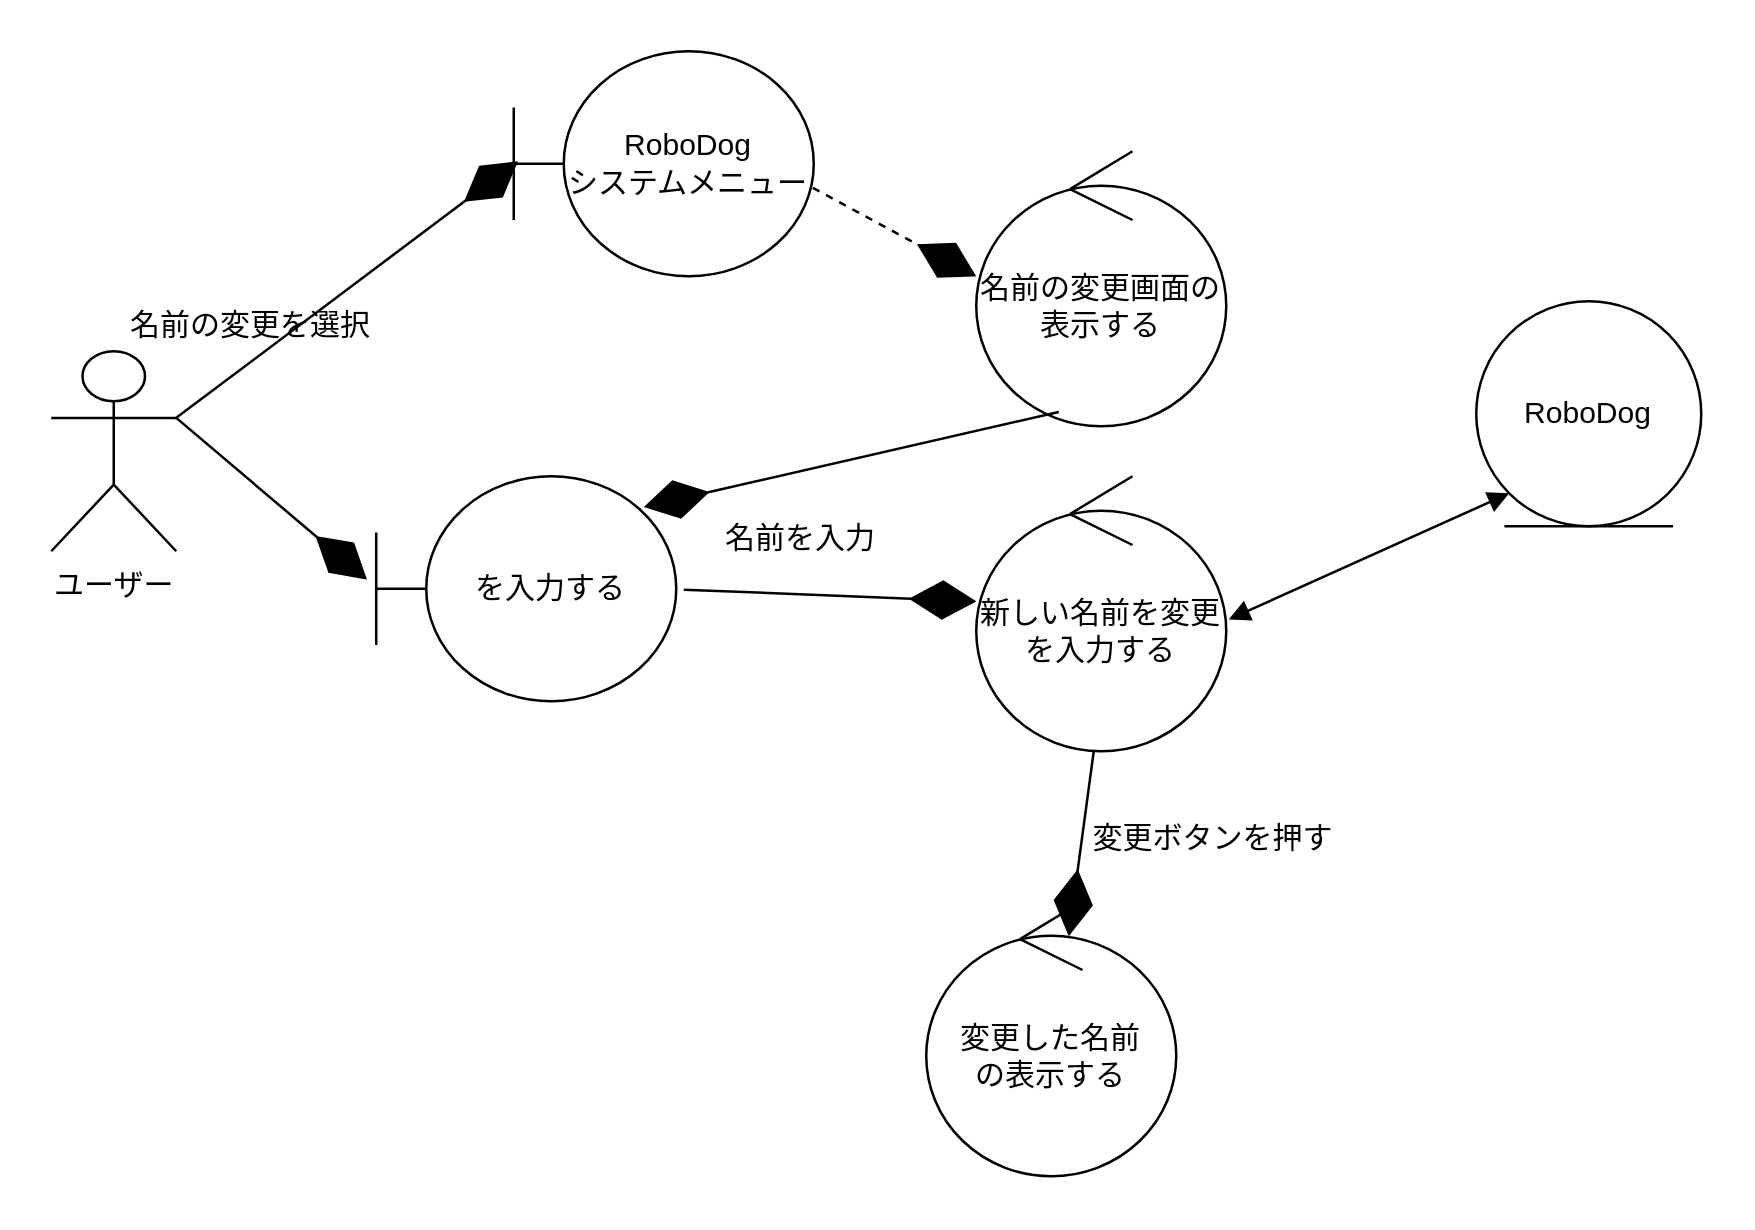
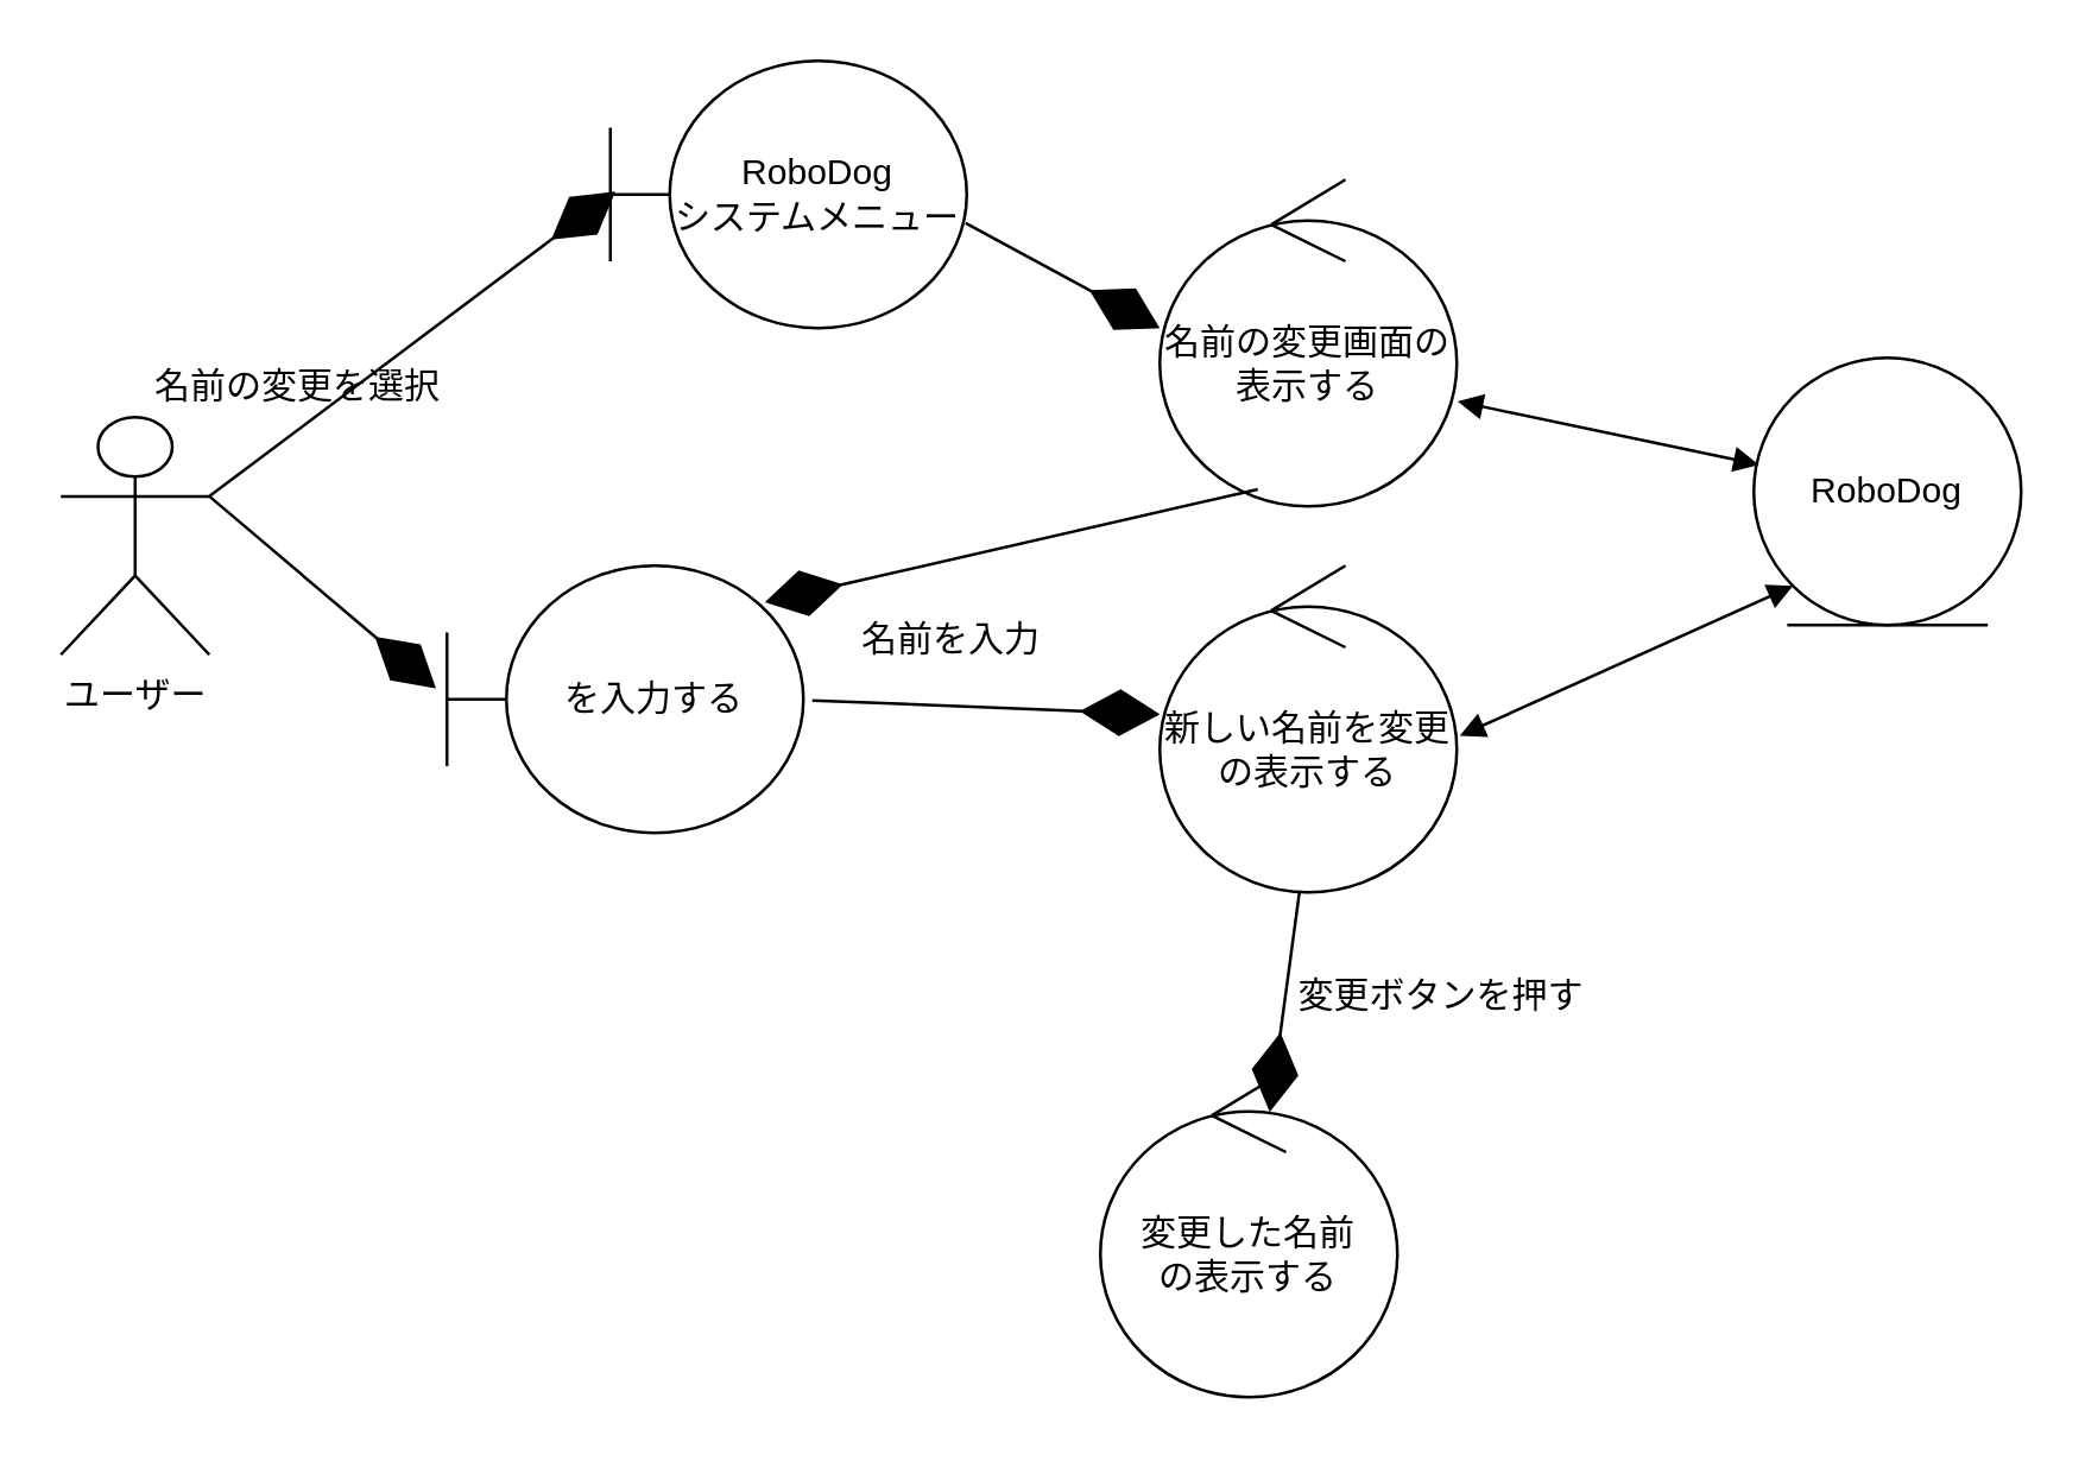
  <mxCell id="0" />
  <mxCell id="1" parent="0" />
  <mxCell id="2" value="ユーザー" style="shape=umlActor;verticalLabelPosition=bottom;verticalAlign=top;html=1;outlineConnect=0;" parent="1" vertex="1"><mxGeometry x="20" y="140" width="50" height="80" as="geometry" /></mxCell>
  <mxCell id="3" value="RoboDog&lt;div&gt;システムメニュー&lt;/div&gt;" style="shape=umlBoundary;whiteSpace=wrap;html=1;fillColor=light-dark(#FFFFFF,#006600);" parent="1" vertex="1"><mxGeometry x="205" y="20" width="120" height="90" as="geometry" /></mxCell>
  <mxCell id="4" value="を入力する" style="shape=umlBoundary;whiteSpace=wrap;html=1;fillColor=light-dark(#FFFFFF,#006600);" parent="1" vertex="1"><mxGeometry x="150" y="190" width="120" height="90" as="geometry" /></mxCell>
- <mxCell id="5" value="新しい名前を変更&lt;div&gt;を入力する&lt;/div&gt;" style="ellipse;shape=umlControl;whiteSpace=wrap;html=1;fillColor=light-dark(#FFFFFF,#660000);" parent="1" vertex="1"><mxGeometry x="390" y="190" width="100" height="110" as="geometry" /></mxCell>
+ <mxCell id="5" value="新しい名前を変更&lt;div&gt;の表示する&lt;/div&gt;" style="ellipse;shape=umlControl;whiteSpace=wrap;html=1;fillColor=light-dark(#FFFFFF,#660000);" parent="1" vertex="1"><mxGeometry x="390" y="190" width="100" height="110" as="geometry" /></mxCell>
  <mxCell id="6" value="名前の変更画面の&lt;div&gt;表示する&lt;/div&gt;" style="ellipse;shape=umlControl;whiteSpace=wrap;html=1;fillColor=light-dark(#FFFFFF,#660000);" parent="1" vertex="1"><mxGeometry x="390" y="60" width="100" height="110" as="geometry" /></mxCell>
  <mxCell id="7" value="変更した名前&lt;div&gt;の&lt;span style=&quot;background-color: transparent; color: light-dark(rgb(0, 0, 0), rgb(255, 255, 255));&quot;&gt;表示する&lt;/span&gt;&lt;/div&gt;" style="ellipse;shape=umlControl;whiteSpace=wrap;html=1;fillColor=light-dark(#FFFFFF,#990000);" parent="1" vertex="1"><mxGeometry x="370" y="360" width="100" height="110" as="geometry" /></mxCell>
  <mxCell id="8" value="RoboDog" style="ellipse;shape=umlEntity;whiteSpace=wrap;html=1;fillColor=light-dark(#FFFFFF,#000066);" parent="1" vertex="1"><mxGeometry x="590" y="120" width="90" height="90" as="geometry" /></mxCell>
  <mxCell id="9" value="" style="endArrow=diamondThin;endFill=1;endSize=24;html=1;rounded=0;exitX=1;exitY=0.333;exitDx=0;exitDy=0;exitPerimeter=0;entryX=-0.031;entryY=0.459;entryDx=0;entryDy=0;entryPerimeter=0;" parent="1" source="2" target="4" edge="1"><mxGeometry width="160" relative="1" as="geometry"><mxPoint x="260" y="240" as="sourcePoint" /><mxPoint x="420" y="240" as="targetPoint" /></mxGeometry></mxCell>
  <mxCell id="10" value="" style="endArrow=diamondThin;endFill=1;endSize=24;html=1;rounded=0;exitX=0.47;exitY=1;exitDx=0;exitDy=0;exitPerimeter=0;entryX=0.57;entryY=0.127;entryDx=0;entryDy=0;entryPerimeter=0;" parent="1" source="5" target="7" edge="1"><mxGeometry width="160" relative="1" as="geometry"><mxPoint x="320" y="190" as="sourcePoint" /><mxPoint x="480" y="190" as="targetPoint" /></mxGeometry></mxCell>
  <mxCell id="11" value="" style="endArrow=diamondThin;endFill=1;endSize=24;html=1;rounded=0;exitX=1.025;exitY=0.504;exitDx=0;exitDy=0;exitPerimeter=0;entryX=0;entryY=0.455;entryDx=0;entryDy=0;entryPerimeter=0;" parent="1" source="4" target="5" edge="1"><mxGeometry width="160" relative="1" as="geometry"><mxPoint x="320" y="190" as="sourcePoint" /><mxPoint x="480" y="190" as="targetPoint" /></mxGeometry></mxCell>
  <mxCell id="12" value="" style="endArrow=diamondThin;endFill=1;endSize=24;html=1;rounded=0;exitX=1;exitY=0.333;exitDx=0;exitDy=0;exitPerimeter=0;entryX=0.014;entryY=0.489;entryDx=0;entryDy=0;entryPerimeter=0;" parent="1" source="2" target="3" edge="1"><mxGeometry width="160" relative="1" as="geometry"><mxPoint x="320" y="190" as="sourcePoint" /><mxPoint x="480" y="190" as="targetPoint" /></mxGeometry></mxCell>
+ <mxCell id="13" value="" style="endArrow=block;startArrow=block;endFill=1;startFill=1;html=1;rounded=0;exitX=1.003;exitY=0.679;exitDx=0;exitDy=0;exitPerimeter=0;entryX=0.019;entryY=0.4;entryDx=0;entryDy=0;entryPerimeter=0;" parent="1" source="6" target="8" edge="1"><mxGeometry width="160" relative="1" as="geometry"><mxPoint x="520" y="80" as="sourcePoint" /><mxPoint x="680" y="80" as="targetPoint" /></mxGeometry></mxCell>
  <mxCell id="14" value="" style="endArrow=block;startArrow=block;endFill=1;startFill=1;html=1;rounded=0;exitX=1.01;exitY=0.521;exitDx=0;exitDy=0;exitPerimeter=0;entryX=0;entryY=1;entryDx=0;entryDy=0;" parent="1" source="5" target="8" edge="1"><mxGeometry width="160" relative="1" as="geometry"><mxPoint x="540" y="250" as="sourcePoint" /><mxPoint x="663.98" y="286.02" as="targetPoint" /></mxGeometry></mxCell>
  <mxCell id="15" value="名前の変更を選択" style="text;html=1;align=center;verticalAlign=middle;whiteSpace=wrap;rounded=0;" parent="1" vertex="1"><mxGeometry x="50" y="100" width="100" height="60" as="geometry" /></mxCell>
  <mxCell id="16" value="名前を入力" style="text;html=1;align=center;verticalAlign=middle;whiteSpace=wrap;rounded=0;" parent="1" vertex="1"><mxGeometry x="280" y="200" width="80" height="30" as="geometry" /></mxCell>
  <mxCell id="17" value="変更ボタンを押す" style="text;html=1;align=center;verticalAlign=middle;whiteSpace=wrap;rounded=0;" parent="1" vertex="1"><mxGeometry x="430" y="320" width="110" height="30" as="geometry" /></mxCell>
  <mxCell id="18" value="" style="endArrow=diamondThin;endFill=1;endSize=24;html=1;rounded=0;exitX=0.33;exitY=0.948;exitDx=0;exitDy=0;exitPerimeter=0;entryX=0.892;entryY=0.137;entryDx=0;entryDy=0;entryPerimeter=0;" parent="1" source="6" target="4" edge="1"><mxGeometry width="160" relative="1" as="geometry"><mxPoint x="370" y="93" as="sourcePoint" /><mxPoint x="452" y="-10" as="targetPoint" /></mxGeometry></mxCell>
- <mxCell id="19" value="" style="endArrow=diamondThin;endFill=1;endSize=24;html=1;rounded=0;exitX=0.997;exitY=0.607;exitDx=0;exitDy=0;exitPerimeter=0;entryX=0;entryY=0.455;entryDx=0;entryDy=0;entryPerimeter=0;dashed=1;" parent="1" source="3" target="6" edge="1"><mxGeometry width="160" relative="1" as="geometry"><mxPoint x="340" y="143" as="sourcePoint" /><mxPoint x="422" y="40" as="targetPoint" /></mxGeometry></mxCell>
+ <mxCell id="19" value="" style="endArrow=diamondThin;endFill=1;endSize=24;html=1;rounded=0;exitX=0.997;exitY=0.607;exitDx=0;exitDy=0;exitPerimeter=0;entryX=0;entryY=0.455;entryDx=0;entryDy=0;entryPerimeter=0;" parent="1" source="3" target="6" edge="1"><mxGeometry width="160" relative="1" as="geometry"><mxPoint x="340" y="143" as="sourcePoint" /><mxPoint x="422" y="40" as="targetPoint" /></mxGeometry></mxCell>
